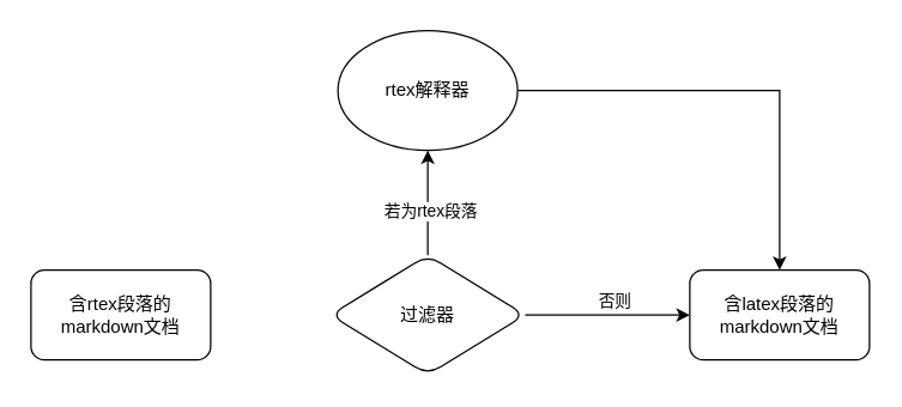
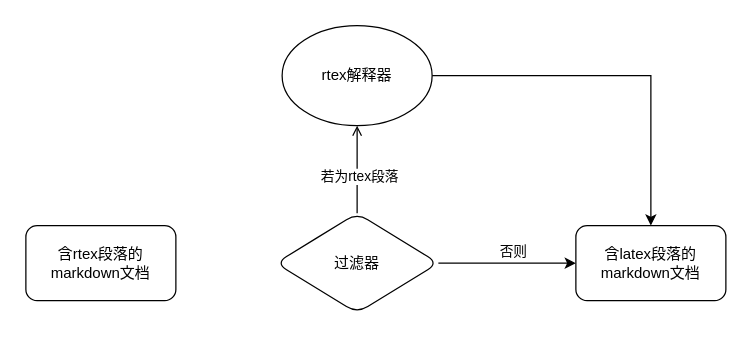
  <mxCell id="0" />
  <mxCell id="1" parent="0" />
  <mxCell id="2" value="含rtex段落的markdown文档" style="rounded=1;whiteSpace=wrap;html=1;" vertex="1" parent="1"><mxGeometry x="20" y="180" width="120" height="60" as="geometry" /></mxCell>
- <mxCell id="3" value="" style="edgeStyle=orthogonalEdgeStyle;rounded=0;orthogonalLoop=1;jettySize=auto;html=1;" edge="1" parent="1" source="7" target="9"><mxGeometry relative="1" as="geometry" /></mxCell>
+ <mxCell id="3" value="" style="edgeStyle=orthogonalEdgeStyle;rounded=0;orthogonalLoop=1;jettySize=auto;html=1;endArrow=open;" edge="1" parent="1" source="7" target="9"><mxGeometry relative="1" as="geometry" /></mxCell>
  <mxCell id="4" value="若为rtex段落" style="edgeLabel;html=1;align=center;verticalAlign=middle;resizable=0;points=[];" vertex="1" connectable="0" parent="3"><mxGeometry x="-0.153" y="-1" relative="1" as="geometry"><mxPoint as="offset" /></mxGeometry></mxCell>
  <mxCell id="5" value="" style="edgeStyle=orthogonalEdgeStyle;rounded=0;orthogonalLoop=1;jettySize=auto;html=1;" edge="1" parent="1" source="7" target="10"><mxGeometry relative="1" as="geometry" /></mxCell>
  <mxCell id="6" value="否则" style="edgeLabel;html=1;align=center;verticalAlign=middle;resizable=0;points=[];" vertex="1" connectable="0" parent="5"><mxGeometry x="-0.246" y="1" relative="1" as="geometry"><mxPoint x="18" y="-9" as="offset" /></mxGeometry></mxCell>
  <mxCell id="7" value="过滤器" style="rhombus;whiteSpace=wrap;html=1;rounded=1;" vertex="1" parent="1"><mxGeometry x="220" y="170" width="130" height="80" as="geometry" /></mxCell>
  <mxCell id="8" style="edgeStyle=orthogonalEdgeStyle;rounded=0;orthogonalLoop=1;jettySize=auto;html=1;exitX=1;exitY=0.5;exitDx=0;exitDy=0;entryX=0.5;entryY=0;entryDx=0;entryDy=0;" edge="1" parent="1" source="9" target="10"><mxGeometry relative="1" as="geometry" /></mxCell>
  <mxCell id="9" value="rtex解释器" style="ellipse;whiteSpace=wrap;html=1;rounded=1;" vertex="1" parent="1"><mxGeometry x="225" y="20" width="120" height="80" as="geometry" /></mxCell>
  <mxCell id="10" value="含latex段落的markdown文档" style="whiteSpace=wrap;html=1;rounded=1;" vertex="1" parent="1"><mxGeometry x="460" y="180" width="120" height="60" as="geometry" /></mxCell>
